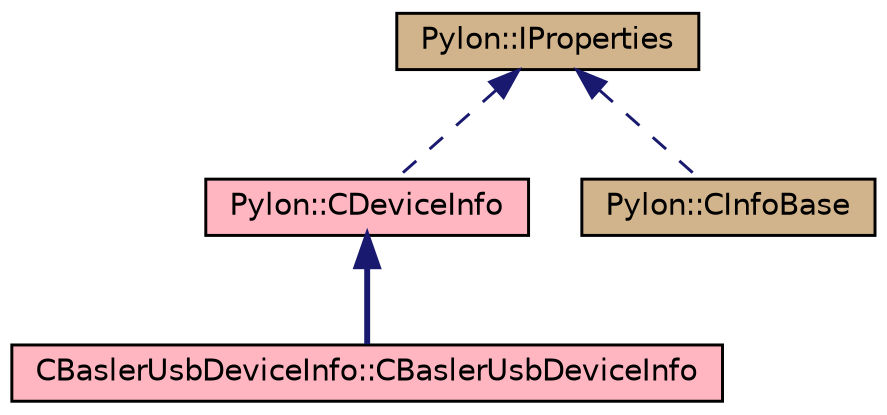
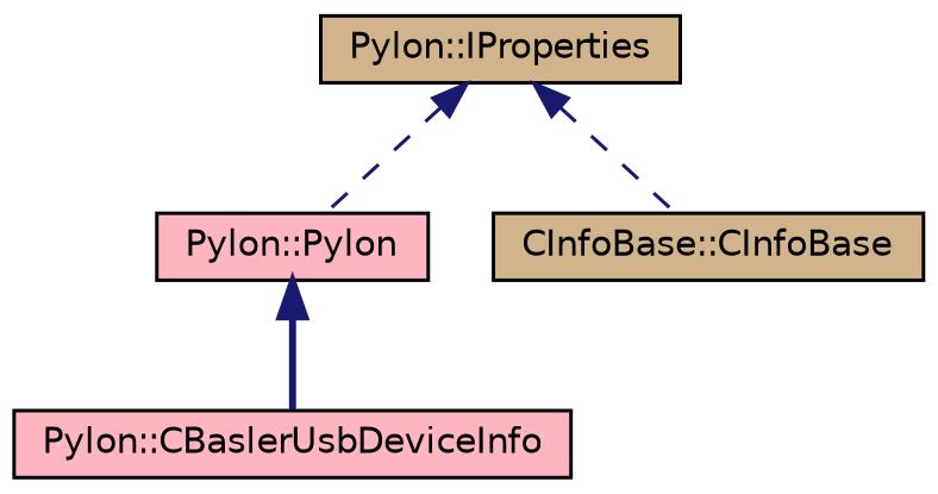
  digraph {
    node [color=black fillcolor=lightpink fontname=Helvetica fontsize=10 shape=record style=filled]
    edge [color=midnightblue dir=back fontname=Helvetica fontsize=10 labelfontname=Helvetica labelfontsize=10 style=dashed]
-   n1 [fontcolor=black height=0.2 label="CBaslerUsbDeviceInfo::CBaslerUsbDeviceInfo" width=0.4]
-   n2 [height=0.2 label="Pylon::CDeviceInfo" width=0.4]
-   n3 [fillcolor=tan height=0.2 label="Pylon::CInfoBase" width=0.4]
+   n1 [fontcolor=black height=0.2 label="Pylon::CBaslerUsbDeviceInfo" width=0.4]
+   n2 [height=0.2 label="Pylon::Pylon" width=0.4]
+   n3 [fillcolor=tan height=0.2 label="CInfoBase::CInfoBase" width=0.4]
    n4 [fillcolor=tan height=0.2 label="Pylon::IProperties" width=0.4]
    n2 -> n1 [style=bold]
    n4 -> n2
    n4 -> n3
  }
